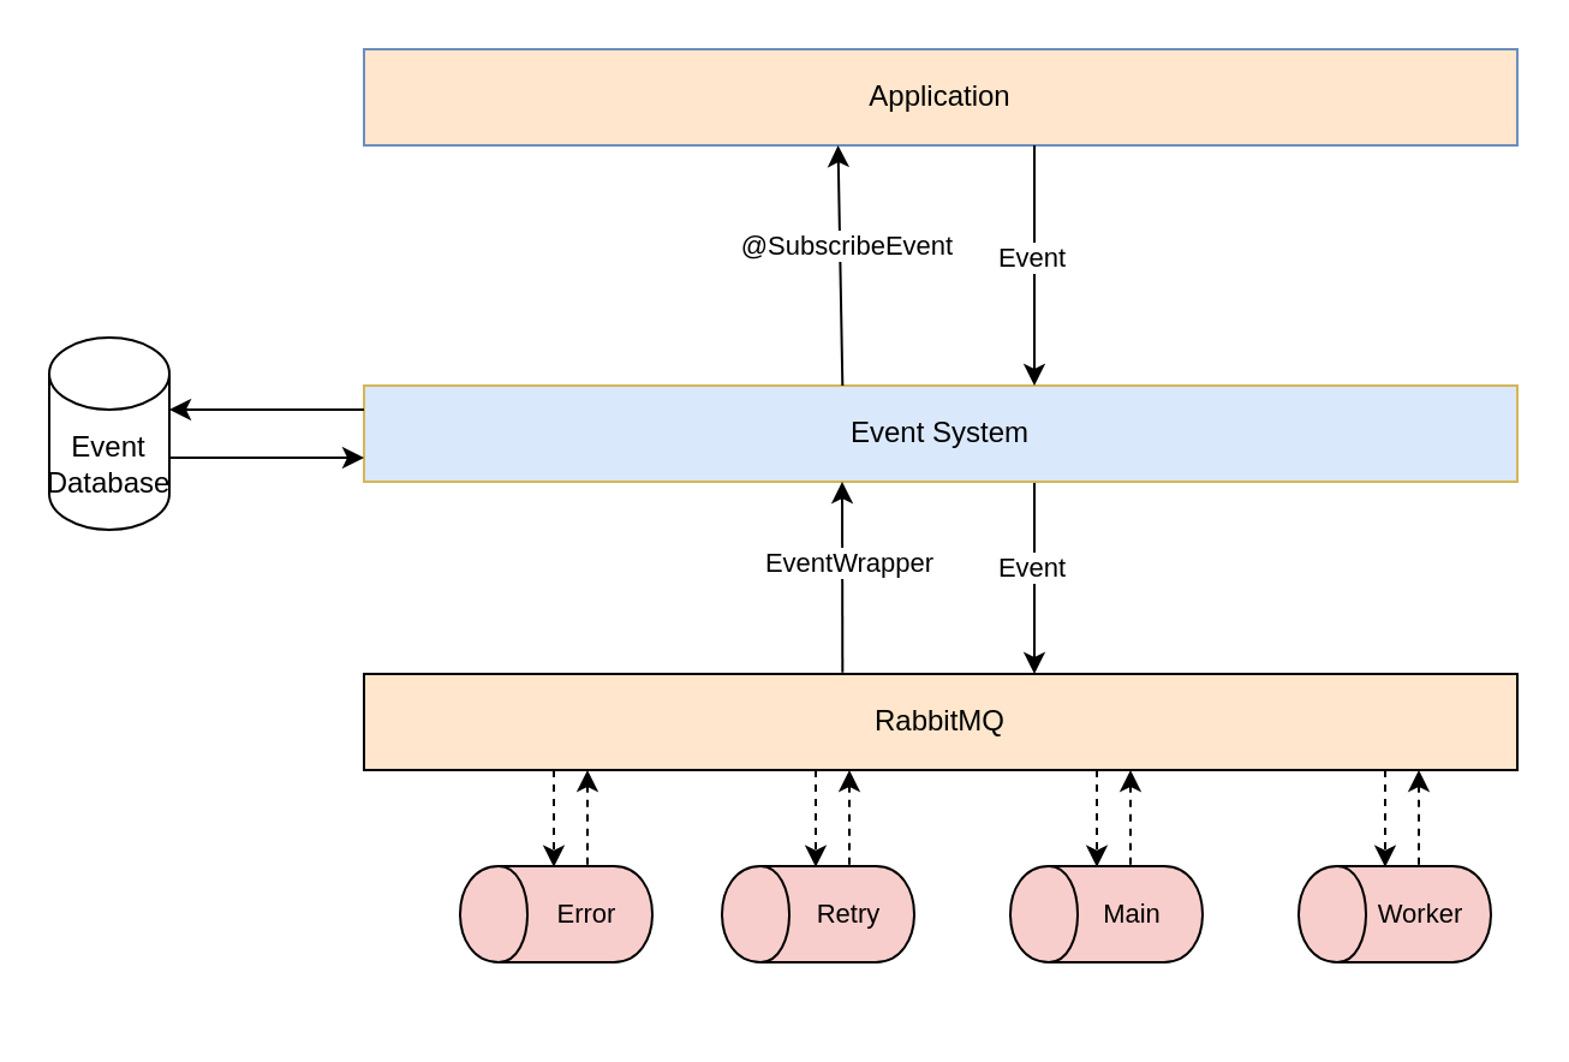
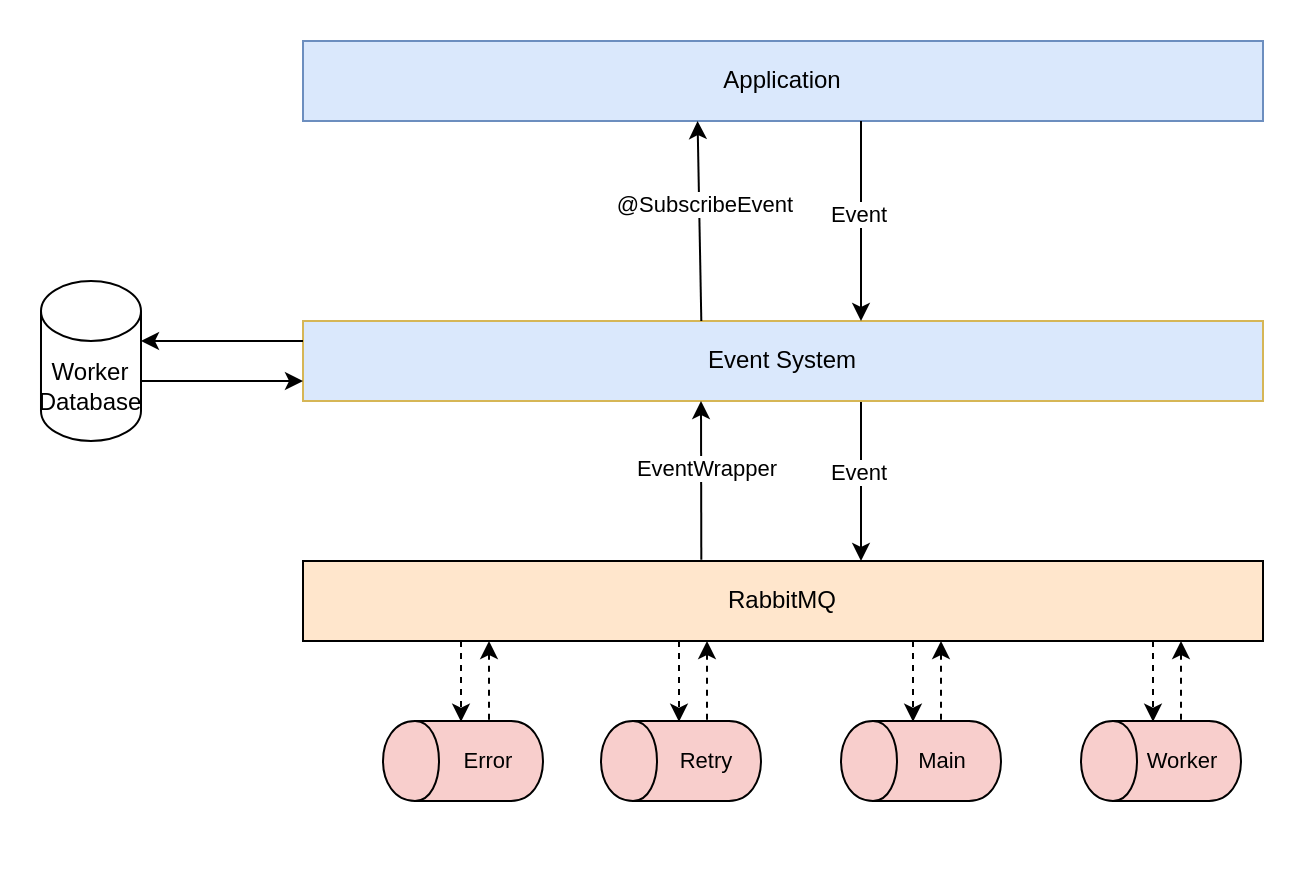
  <mxCell id="0" />
  <mxCell id="1" parent="0" />
  <mxCell id="2" style="edgeStyle=orthogonalEdgeStyle;rounded=0;orthogonalLoop=1;jettySize=auto;html=1;exitX=0.75;exitY=1;exitDx=0;exitDy=0;entryX=0.75;entryY=0;entryDx=0;entryDy=0;" parent="1" edge="1"><mxGeometry relative="1" as="geometry"><mxPoint x="430" y="200" as="sourcePoint" /><mxPoint x="430" y="280" as="targetPoint" /></mxGeometry></mxCell>
  <mxCell id="3" value="Event" style="edgeLabel;html=1;align=center;verticalAlign=middle;resizable=0;points=[];labelBackgroundColor=default;" parent="2" vertex="1" connectable="0"><mxGeometry x="-0.121" y="-2" relative="1" as="geometry"><mxPoint as="offset" /></mxGeometry></mxCell>
  <mxCell id="4" value="&lt;span&gt;Event System&lt;/span&gt;" style="whiteSpace=wrap;html=1;strokeColor=#d6b656;fontSize=12;align=center;fillColor=#dae8fc;strokeWidth=1;" parent="1" vertex="1"><mxGeometry x="151" y="160" width="480" height="40" as="geometry" /></mxCell>
- <mxCell id="5" value="&lt;span&gt;Application&lt;/span&gt;" style="whiteSpace=wrap;html=1;strokeColor=#6c8ebf;fontSize=12;align=center;fillColor=#ffe6cc;strokeWidth=1;" parent="1" vertex="1"><mxGeometry x="151" y="20" width="480" height="40" as="geometry" /></mxCell>
+ <mxCell id="5" value="&lt;span&gt;Application&lt;/span&gt;" style="whiteSpace=wrap;html=1;strokeColor=#6c8ebf;fontSize=12;align=center;fillColor=#dae8fc;strokeWidth=1;" parent="1" vertex="1"><mxGeometry x="151" y="20" width="480" height="40" as="geometry" /></mxCell>
  <mxCell id="6" value="" style="endArrow=classic;html=1;rounded=0;entryX=0.75;entryY=0;entryDx=0;entryDy=0;exitX=0.75;exitY=1;exitDx=0;exitDy=0;" parent="1" edge="1"><mxGeometry width="50" height="50" relative="1" as="geometry"><mxPoint x="430" y="60" as="sourcePoint" /><mxPoint x="430" y="160" as="targetPoint" /></mxGeometry></mxCell>
  <mxCell id="7" value="Event" style="edgeLabel;html=1;align=center;verticalAlign=middle;resizable=0;points=[];labelBackgroundColor=default;" parent="6" vertex="1" connectable="0"><mxGeometry x="-0.076" y="-2" relative="1" as="geometry"><mxPoint as="offset" /></mxGeometry></mxCell>
  <mxCell id="8" value="" style="endArrow=classic;html=1;rounded=0;entryX=0.683;entryY=1.017;entryDx=0;entryDy=0;entryPerimeter=0;" parent="1" edge="1"><mxGeometry width="50" height="50" relative="1" as="geometry"><mxPoint x="350.16" y="279.32" as="sourcePoint" /><mxPoint x="350" y="200" as="targetPoint" /></mxGeometry></mxCell>
  <mxCell id="9" value="EventWrapper" style="edgeLabel;html=1;align=center;verticalAlign=middle;resizable=0;points=[];labelBackgroundColor=default;" parent="8" vertex="1" connectable="0"><mxGeometry x="0.165" y="-2" relative="1" as="geometry"><mxPoint as="offset" /></mxGeometry></mxCell>
  <mxCell id="10" value="" style="endArrow=classic;html=1;rounded=0;entryX=0.411;entryY=1;entryDx=0;entryDy=0;entryPerimeter=0;" parent="1" target="5" edge="1"><mxGeometry width="50" height="50" relative="1" as="geometry"><mxPoint x="350.16" y="160" as="sourcePoint" /><mxPoint x="350" y="80.68" as="targetPoint" /></mxGeometry></mxCell>
  <mxCell id="11" value="@SubscribeEvent" style="edgeLabel;html=1;align=center;verticalAlign=middle;resizable=0;points=[];labelBackgroundColor=default;" parent="10" vertex="1" connectable="0"><mxGeometry x="0.165" y="-2" relative="1" as="geometry"><mxPoint as="offset" /></mxGeometry></mxCell>
  <mxCell id="12" style="edgeStyle=orthogonalEdgeStyle;rounded=0;orthogonalLoop=1;jettySize=auto;html=1;" parent="1" edge="1"><mxGeometry relative="1" as="geometry"><mxPoint x="70" y="190" as="sourcePoint" /><mxPoint x="151" y="190" as="targetPoint" /></mxGeometry></mxCell>
- <mxCell id="13" value="Event Database" style="shape=cylinder3;whiteSpace=wrap;html=1;boundedLbl=1;backgroundOutline=1;size=15;" parent="1" vertex="1"><mxGeometry x="20" y="140" width="50" height="80" as="geometry" /></mxCell>
+ <mxCell id="13" value="Worker Database" style="shape=cylinder3;whiteSpace=wrap;html=1;boundedLbl=1;backgroundOutline=1;size=15;" parent="1" vertex="1"><mxGeometry x="20" y="140" width="50" height="80" as="geometry" /></mxCell>
  <mxCell id="14" style="edgeStyle=orthogonalEdgeStyle;rounded=0;orthogonalLoop=1;jettySize=auto;html=1;entryX=1;entryY=0.5;entryDx=0;entryDy=0;entryPerimeter=0;" parent="1" edge="1"><mxGeometry relative="1" as="geometry"><mxPoint x="151" y="170" as="sourcePoint" /><mxPoint x="70" y="170" as="targetPoint" /></mxGeometry></mxCell>
  <mxCell id="15" value="&lt;span&gt;RabbitMQ&lt;/span&gt;" style="whiteSpace=wrap;html=1;strokeColor=#000000;fontSize=12;fontColor=#000000;align=center;fillColor=#ffe6cc;strokeWidth=1;" vertex="1" parent="1"><mxGeometry x="151" y="280" width="480" height="40" as="geometry" /></mxCell>
  <mxCell id="16" value="" style="shape=cylinder;whiteSpace=wrap;html=1;strokeColor=#000000;strokeWidth=1;fontFamily=Helvetica;fontSize=12;fontColor=#000000;align=center;rotation=-90;fillColor=#f8cecc;" vertex="1" parent="1"><mxGeometry x="211" y="340" width="40" height="80" as="geometry" /></mxCell>
  <mxCell id="17" value="" style="shape=cylinder;whiteSpace=wrap;html=1;strokeColor=#000000;strokeWidth=1;fontFamily=Helvetica;fontSize=12;fontColor=#000000;align=center;rotation=-90;fillColor=#f8cecc;" vertex="1" parent="1"><mxGeometry x="440" y="340" width="40" height="80" as="geometry" /></mxCell>
  <mxCell id="18" value="Error" style="text;html=1;strokeColor=none;fillColor=none;align=center;verticalAlign=middle;whiteSpace=wrap;rounded=1;fontFamily=Helvetica;fontSize=11;fontColor=#000000;strokeWidth=2;" vertex="1" parent="1"><mxGeometry x="224" y="370" width="40" height="20" as="geometry" /></mxCell>
  <mxCell id="19" value="Main" style="text;html=1;strokeColor=none;fillColor=none;align=center;verticalAlign=middle;whiteSpace=wrap;rounded=1;fontFamily=Helvetica;fontSize=11;fontColor=#000000;strokeWidth=2;" vertex="1" parent="1"><mxGeometry x="451" y="370" width="40" height="20" as="geometry" /></mxCell>
  <mxCell id="20" style="rounded=0;html=1;startArrow=none;startFill=0;endArrow=classic;jettySize=auto;orthogonalLoop=1;strokeColor=#000000;fontSize=12;fontColor=#000000;entryX=0.188;entryY=0;entryPerimeter=0;dashed=1;" edge="1" parent="1"><mxGeometry relative="1" as="geometry"><mxPoint x="230" y="320" as="sourcePoint" /><mxPoint x="230" y="360.333" as="targetPoint" /><Array as="points"><mxPoint x="230" y="340" /></Array></mxGeometry></mxCell>
  <mxCell id="21" style="rounded=0;html=1;startArrow=classic;startFill=1;endArrow=none;jettySize=auto;orthogonalLoop=1;strokeColor=#000000;fontSize=12;fontColor=#000000;entryX=0.217;entryY=0.008;entryPerimeter=0;endFill=0;dashed=1;" edge="1" parent="1"><mxGeometry relative="1" as="geometry"><mxPoint x="244" y="320" as="sourcePoint" /><mxPoint x="244" y="360.333" as="targetPoint" /></mxGeometry></mxCell>
  <mxCell id="22" style="rounded=0;html=1;startArrow=none;startFill=0;endArrow=classic;jettySize=auto;orthogonalLoop=1;strokeColor=#000000;fontSize=12;fontColor=#000000;entryX=0.188;entryY=0;entryPerimeter=0;dashed=1;" edge="1" parent="1"><mxGeometry relative="1" as="geometry"><mxPoint x="456" y="320" as="sourcePoint" /><mxPoint x="456" y="360.333" as="targetPoint" /></mxGeometry></mxCell>
  <mxCell id="23" style="rounded=0;html=1;startArrow=classic;startFill=1;endArrow=none;jettySize=auto;orthogonalLoop=1;strokeColor=#000000;fontSize=12;fontColor=#000000;entryX=0.217;entryY=0.008;entryPerimeter=0;endFill=0;dashed=1;" edge="1" parent="1"><mxGeometry relative="1" as="geometry"><mxPoint x="470" y="320" as="sourcePoint" /><mxPoint x="470" y="360.333" as="targetPoint" /></mxGeometry></mxCell>
  <mxCell id="24" value="" style="shape=cylinder;whiteSpace=wrap;html=1;strokeColor=#000000;strokeWidth=1;fontFamily=Helvetica;fontSize=12;fontColor=#000000;align=center;rotation=-90;fillColor=#f8cecc;" vertex="1" parent="1"><mxGeometry x="320" y="340" width="40" height="80" as="geometry" /></mxCell>
  <mxCell id="25" value="Retry" style="text;html=1;strokeColor=none;fillColor=none;align=center;verticalAlign=middle;whiteSpace=wrap;rounded=1;fontFamily=Helvetica;fontSize=11;fontColor=#000000;strokeWidth=2;" vertex="1" parent="1"><mxGeometry x="333" y="370" width="40" height="20" as="geometry" /></mxCell>
  <mxCell id="26" style="rounded=0;html=1;startArrow=none;startFill=0;endArrow=classic;jettySize=auto;orthogonalLoop=1;strokeColor=#000000;fontSize=12;fontColor=#000000;entryX=0.188;entryY=0;entryPerimeter=0;dashed=1;" edge="1" parent="1"><mxGeometry relative="1" as="geometry"><mxPoint x="339" y="320" as="sourcePoint" /><mxPoint x="339" y="360.333" as="targetPoint" /><Array as="points"><mxPoint x="339" y="340" /></Array></mxGeometry></mxCell>
  <mxCell id="27" style="rounded=0;html=1;startArrow=classic;startFill=1;endArrow=none;jettySize=auto;orthogonalLoop=1;strokeColor=#000000;fontSize=12;fontColor=#000000;entryX=0.217;entryY=0.008;entryPerimeter=0;endFill=0;dashed=1;" edge="1" parent="1"><mxGeometry relative="1" as="geometry"><mxPoint x="353" y="320" as="sourcePoint" /><mxPoint x="353" y="360.333" as="targetPoint" /></mxGeometry></mxCell>
  <mxCell id="28" value="" style="shape=cylinder;whiteSpace=wrap;html=1;strokeColor=#000000;strokeWidth=1;fontFamily=Helvetica;fontSize=12;fontColor=#000000;align=center;rotation=-90;fillColor=#f8cecc;" vertex="1" parent="1"><mxGeometry x="560" y="340" width="40" height="80" as="geometry" /></mxCell>
  <mxCell id="29" value="Worker" style="text;html=1;strokeColor=none;fillColor=none;align=center;verticalAlign=middle;whiteSpace=wrap;rounded=1;fontFamily=Helvetica;fontSize=11;fontColor=#000000;strokeWidth=2;" vertex="1" parent="1"><mxGeometry x="571" y="370" width="40" height="20" as="geometry" /></mxCell>
  <mxCell id="30" style="rounded=0;html=1;startArrow=none;startFill=0;endArrow=classic;jettySize=auto;orthogonalLoop=1;strokeColor=#000000;fontSize=12;fontColor=#000000;entryX=0.188;entryY=0;entryPerimeter=0;dashed=1;" edge="1" parent="1"><mxGeometry relative="1" as="geometry"><mxPoint x="576" y="320" as="sourcePoint" /><mxPoint x="576" y="360.333" as="targetPoint" /></mxGeometry></mxCell>
  <mxCell id="31" style="rounded=0;html=1;startArrow=classic;startFill=1;endArrow=none;jettySize=auto;orthogonalLoop=1;strokeColor=#000000;fontSize=12;fontColor=#000000;entryX=0.217;entryY=0.008;entryPerimeter=0;endFill=0;dashed=1;" edge="1" parent="1"><mxGeometry relative="1" as="geometry"><mxPoint x="590" y="320" as="sourcePoint" /><mxPoint x="590" y="360.333" as="targetPoint" /></mxGeometry></mxCell>
